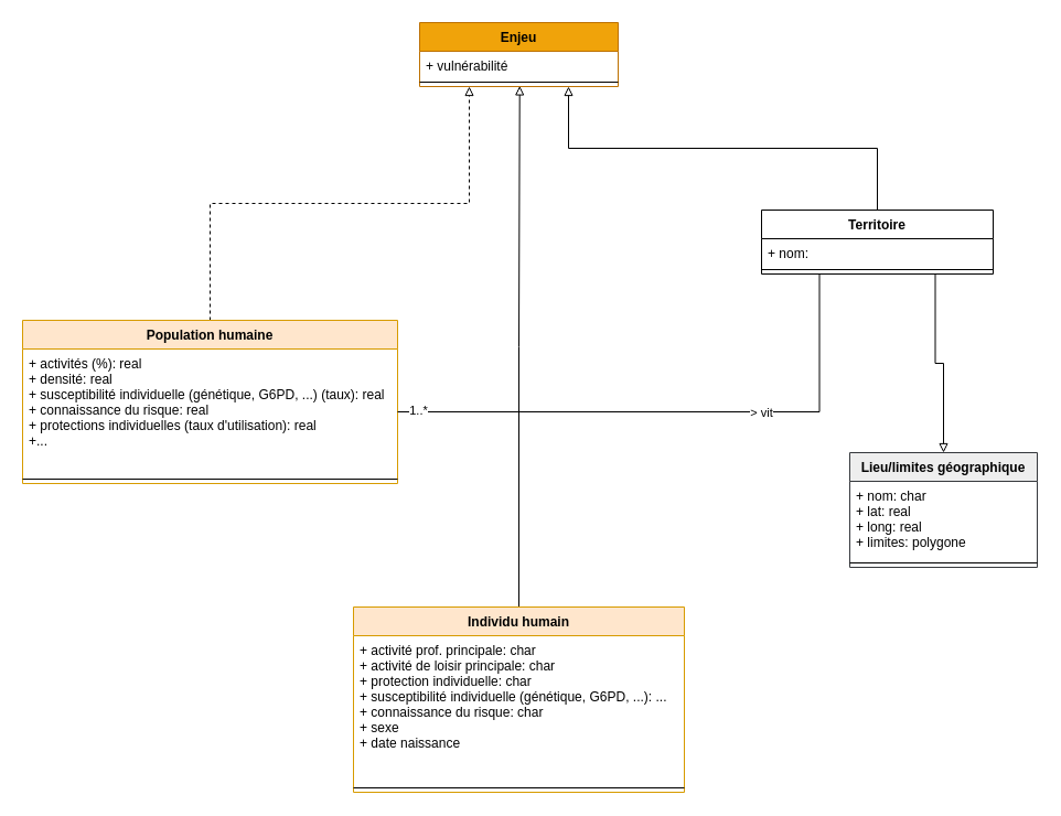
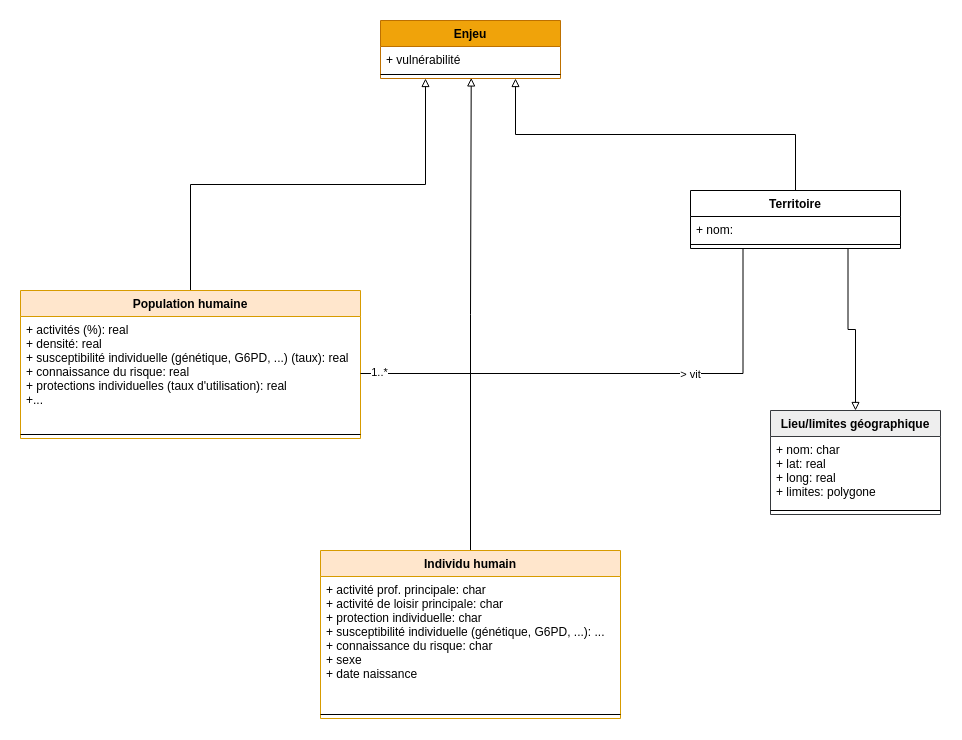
  <mxCell id="0" />
  <mxCell id="1" parent="0" />
  <mxCell id="2" style="edgeStyle=orthogonalEdgeStyle;rounded=0;orthogonalLoop=1;jettySize=auto;html=1;exitX=0.5;exitY=0;exitDx=0;exitDy=0;endArrow=block;endFill=0;entryX=0.504;entryY=0.931;entryDx=0;entryDy=0;entryPerimeter=0;" edge="1" parent="1" source="3" target="12"><mxGeometry relative="1" as="geometry"><mxPoint x="-130" y="330" as="targetPoint" /></mxGeometry></mxCell>
  <mxCell id="3" value="Individu humain" style="swimlane;fontStyle=1;align=center;verticalAlign=top;childLayout=stackLayout;horizontal=1;startSize=26;horizontalStack=0;resizeParent=1;resizeParentMax=0;resizeLast=0;collapsible=1;marginBottom=0;fillColor=#ffe6cc;strokeColor=#d79b00;" vertex="1" parent="1"><mxGeometry x="320" y="550" width="300" height="168" as="geometry" /></mxCell>
  <mxCell id="4" value="+ activité prof. principale: char&#10;+ activité de loisir principale: char&#10;+ protection individuelle: char&#10;+ susceptibilité individuelle (génétique, G6PD, ...): ...&#10;+ connaissance du risque: char&#10;+ sexe&#10;+ date naissance" style="text;strokeColor=none;fillColor=none;align=left;verticalAlign=top;spacingLeft=4;spacingRight=4;overflow=hidden;rotatable=0;points=[[0,0.5],[1,0.5]];portConstraint=eastwest;" vertex="1" parent="3"><mxGeometry y="26" width="300" height="134" as="geometry" /></mxCell>
  <mxCell id="5" value="" style="line;strokeWidth=1;fillColor=none;align=left;verticalAlign=middle;spacingTop=-1;spacingLeft=3;spacingRight=3;rotatable=0;labelPosition=right;points=[];portConstraint=eastwest;" vertex="1" parent="3"><mxGeometry y="160" width="300" height="8" as="geometry" /></mxCell>
- <mxCell id="6" style="edgeStyle=orthogonalEdgeStyle;rounded=0;orthogonalLoop=1;jettySize=auto;html=1;exitX=0.5;exitY=0;exitDx=0;exitDy=0;entryX=0.25;entryY=1;entryDx=0;entryDy=0;endArrow=block;endFill=0;dashed=1;" edge="1" parent="1" source="7" target="10"><mxGeometry relative="1" as="geometry" /></mxCell>
+ <mxCell id="6" style="edgeStyle=orthogonalEdgeStyle;rounded=0;orthogonalLoop=1;jettySize=auto;html=1;exitX=0.5;exitY=0;exitDx=0;exitDy=0;entryX=0.25;entryY=1;entryDx=0;entryDy=0;endArrow=block;endFill=0;" edge="1" parent="1" source="7" target="10"><mxGeometry relative="1" as="geometry" /></mxCell>
  <mxCell id="7" value="Population humaine" style="swimlane;fontStyle=1;align=center;verticalAlign=top;childLayout=stackLayout;horizontal=1;startSize=26;horizontalStack=0;resizeParent=1;resizeParentMax=0;resizeLast=0;collapsible=1;marginBottom=0;fillColor=#ffe6cc;strokeColor=#d79b00;" vertex="1" parent="1"><mxGeometry x="20" y="290" width="340" height="148" as="geometry" /></mxCell>
  <mxCell id="8" value="+ activités (%): real&#10;+ densité: real&#10;+ susceptibilité individuelle (génétique, G6PD, ...) (taux): real&#10;+ connaissance du risque: real&#10;+ protections individuelles (taux d'utilisation): real&#10;+..." style="text;strokeColor=none;fillColor=none;align=left;verticalAlign=top;spacingLeft=4;spacingRight=4;overflow=hidden;rotatable=0;points=[[0,0.5],[1,0.5]];portConstraint=eastwest;" vertex="1" parent="7"><mxGeometry y="26" width="340" height="114" as="geometry" /></mxCell>
  <mxCell id="9" value="" style="line;strokeWidth=1;fillColor=none;align=left;verticalAlign=middle;spacingTop=-1;spacingLeft=3;spacingRight=3;rotatable=0;labelPosition=right;points=[];portConstraint=eastwest;" vertex="1" parent="7"><mxGeometry y="140" width="340" height="8" as="geometry" /></mxCell>
  <mxCell id="10" value="Enjeu" style="swimlane;fontStyle=1;align=center;verticalAlign=top;childLayout=stackLayout;horizontal=1;startSize=26;horizontalStack=0;resizeParent=1;resizeParentMax=0;resizeLast=0;collapsible=1;marginBottom=0;fillColor=#f0a30a;strokeColor=#BD7000;fontColor=#000000;" vertex="1" parent="1"><mxGeometry x="380" y="20" width="180" height="58" as="geometry" /></mxCell>
  <mxCell id="11" value="+ vulnérabilité " style="text;strokeColor=none;fillColor=none;align=left;verticalAlign=top;spacingLeft=4;spacingRight=4;overflow=hidden;rotatable=0;points=[[0,0.5],[1,0.5]];portConstraint=eastwest;" vertex="1" parent="10"><mxGeometry y="26" width="180" height="24" as="geometry" /></mxCell>
  <mxCell id="12" value="" style="line;strokeWidth=1;fillColor=none;align=left;verticalAlign=middle;spacingTop=-1;spacingLeft=3;spacingRight=3;rotatable=0;labelPosition=right;points=[];portConstraint=eastwest;" vertex="1" parent="10"><mxGeometry y="50" width="180" height="8" as="geometry" /></mxCell>
  <mxCell id="13" style="edgeStyle=orthogonalEdgeStyle;rounded=0;orthogonalLoop=1;jettySize=auto;html=1;endArrow=block;endFill=0;exitX=0.5;exitY=0;exitDx=0;exitDy=0;entryX=0.75;entryY=1;entryDx=0;entryDy=0;" edge="1" parent="1" source="15" target="10"><mxGeometry relative="1" as="geometry"><mxPoint x="-114" y="324" as="targetPoint" /></mxGeometry></mxCell>
  <mxCell id="14" style="edgeStyle=orthogonalEdgeStyle;rounded=0;orthogonalLoop=1;jettySize=auto;html=1;endArrow=block;endFill=0;entryX=0.5;entryY=0;entryDx=0;entryDy=0;exitX=0.75;exitY=1;exitDx=0;exitDy=0;" edge="1" parent="1" source="15" target="21"><mxGeometry relative="1" as="geometry"><mxPoint x="890" y="310" as="sourcePoint" /><mxPoint x="855" y="440" as="targetPoint" /></mxGeometry></mxCell>
  <mxCell id="15" value="Territoire" style="swimlane;fontStyle=1;align=center;verticalAlign=top;childLayout=stackLayout;horizontal=1;startSize=26;horizontalStack=0;resizeParent=1;resizeParentMax=0;resizeLast=0;collapsible=1;marginBottom=0;" vertex="1" parent="1"><mxGeometry x="690" y="190" width="210" height="58" as="geometry"><mxRectangle x="600" y="310" width="90" height="26" as="alternateBounds" /></mxGeometry></mxCell>
  <mxCell id="16" value="+ nom: &#10;" style="text;strokeColor=none;fillColor=none;align=left;verticalAlign=top;spacingLeft=4;spacingRight=4;overflow=hidden;rotatable=0;points=[[0,0.5],[1,0.5]];portConstraint=eastwest;" vertex="1" parent="15"><mxGeometry y="26" width="210" height="24" as="geometry" /></mxCell>
  <mxCell id="17" value="" style="line;strokeWidth=1;fillColor=none;align=left;verticalAlign=middle;spacingTop=-1;spacingLeft=3;spacingRight=3;rotatable=0;labelPosition=right;points=[];portConstraint=eastwest;" vertex="1" parent="15"><mxGeometry y="50" width="210" height="8" as="geometry" /></mxCell>
  <mxCell id="18" style="edgeStyle=orthogonalEdgeStyle;rounded=0;orthogonalLoop=1;jettySize=auto;html=1;entryX=0.25;entryY=1;entryDx=0;entryDy=0;startArrow=none;startFill=0;endArrow=none;endFill=0;" edge="1" parent="1" source="8" target="15"><mxGeometry relative="1" as="geometry"><mxPoint x="565" y="653" as="sourcePoint" /><mxPoint x="566" y="567" as="targetPoint" /></mxGeometry></mxCell>
  <mxCell id="19" value="&amp;gt; vit" style="edgeLabel;html=1;align=center;verticalAlign=middle;resizable=0;points=[];" vertex="1" connectable="0" parent="18"><mxGeometry x="0.297" relative="1" as="geometry"><mxPoint as="offset" /></mxGeometry></mxCell>
  <mxCell id="20" value="1..*" style="edgeLabel;html=1;align=center;verticalAlign=middle;resizable=0;points=[];" vertex="1" connectable="0" parent="18"><mxGeometry x="-0.85" relative="1" as="geometry"><mxPoint x="-20" y="-2" as="offset" /></mxGeometry></mxCell>
  <mxCell id="21" value="Lieu/limites géographique" style="swimlane;fontStyle=1;align=center;verticalAlign=top;childLayout=stackLayout;horizontal=1;startSize=26;horizontalStack=0;resizeParent=1;resizeParentMax=0;resizeLast=0;collapsible=1;marginBottom=0;fillColor=#eeeeee;strokeColor=#36393d;" vertex="1" parent="1"><mxGeometry x="770" y="410" width="170" height="104" as="geometry"><mxRectangle x="600" y="310" width="90" height="26" as="alternateBounds" /></mxGeometry></mxCell>
  <mxCell id="22" value="+ nom: char&#10;+ lat: real&#10;+ long: real&#10;+ limites: polygone" style="text;strokeColor=none;fillColor=none;align=left;verticalAlign=top;spacingLeft=4;spacingRight=4;overflow=hidden;rotatable=0;points=[[0,0.5],[1,0.5]];portConstraint=eastwest;" vertex="1" parent="21"><mxGeometry y="26" width="170" height="70" as="geometry" /></mxCell>
  <mxCell id="23" value="" style="line;strokeWidth=1;fillColor=none;align=left;verticalAlign=middle;spacingTop=-1;spacingLeft=3;spacingRight=3;rotatable=0;labelPosition=right;points=[];portConstraint=eastwest;" vertex="1" parent="21"><mxGeometry y="96" width="170" height="8" as="geometry" /></mxCell>
